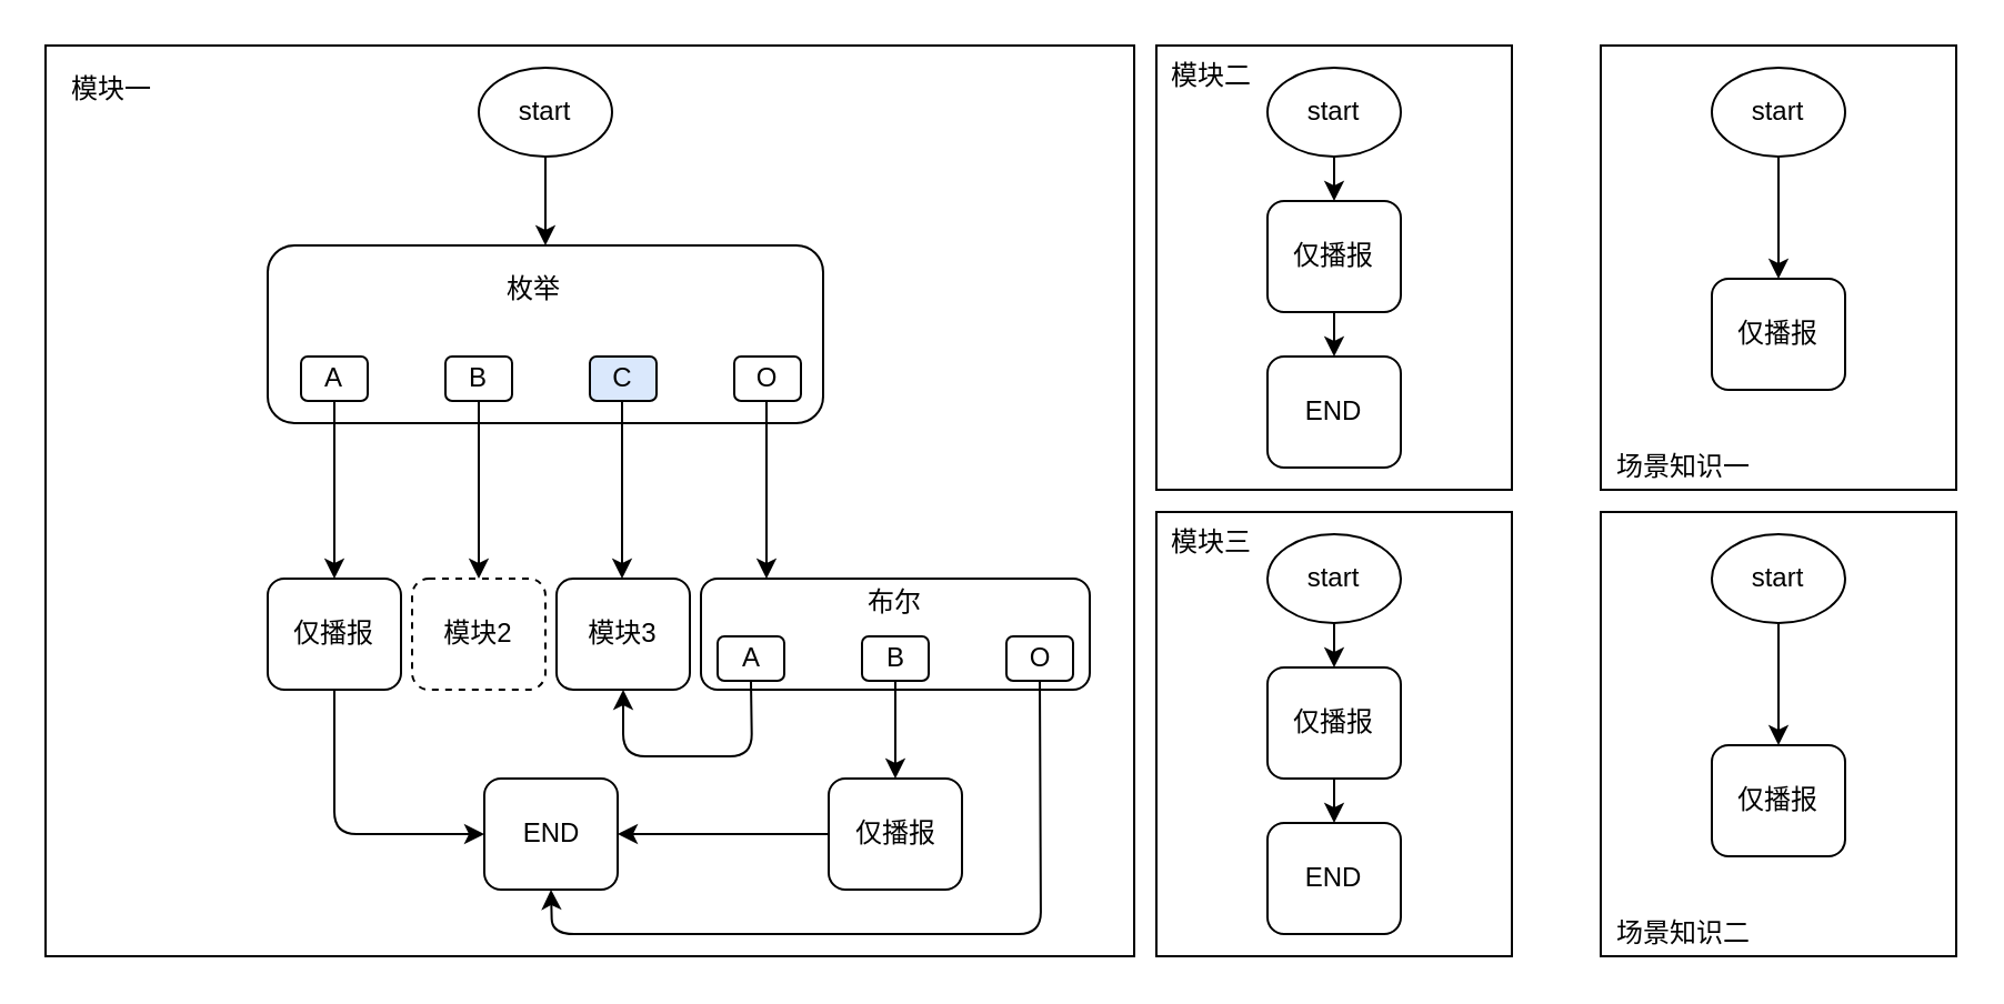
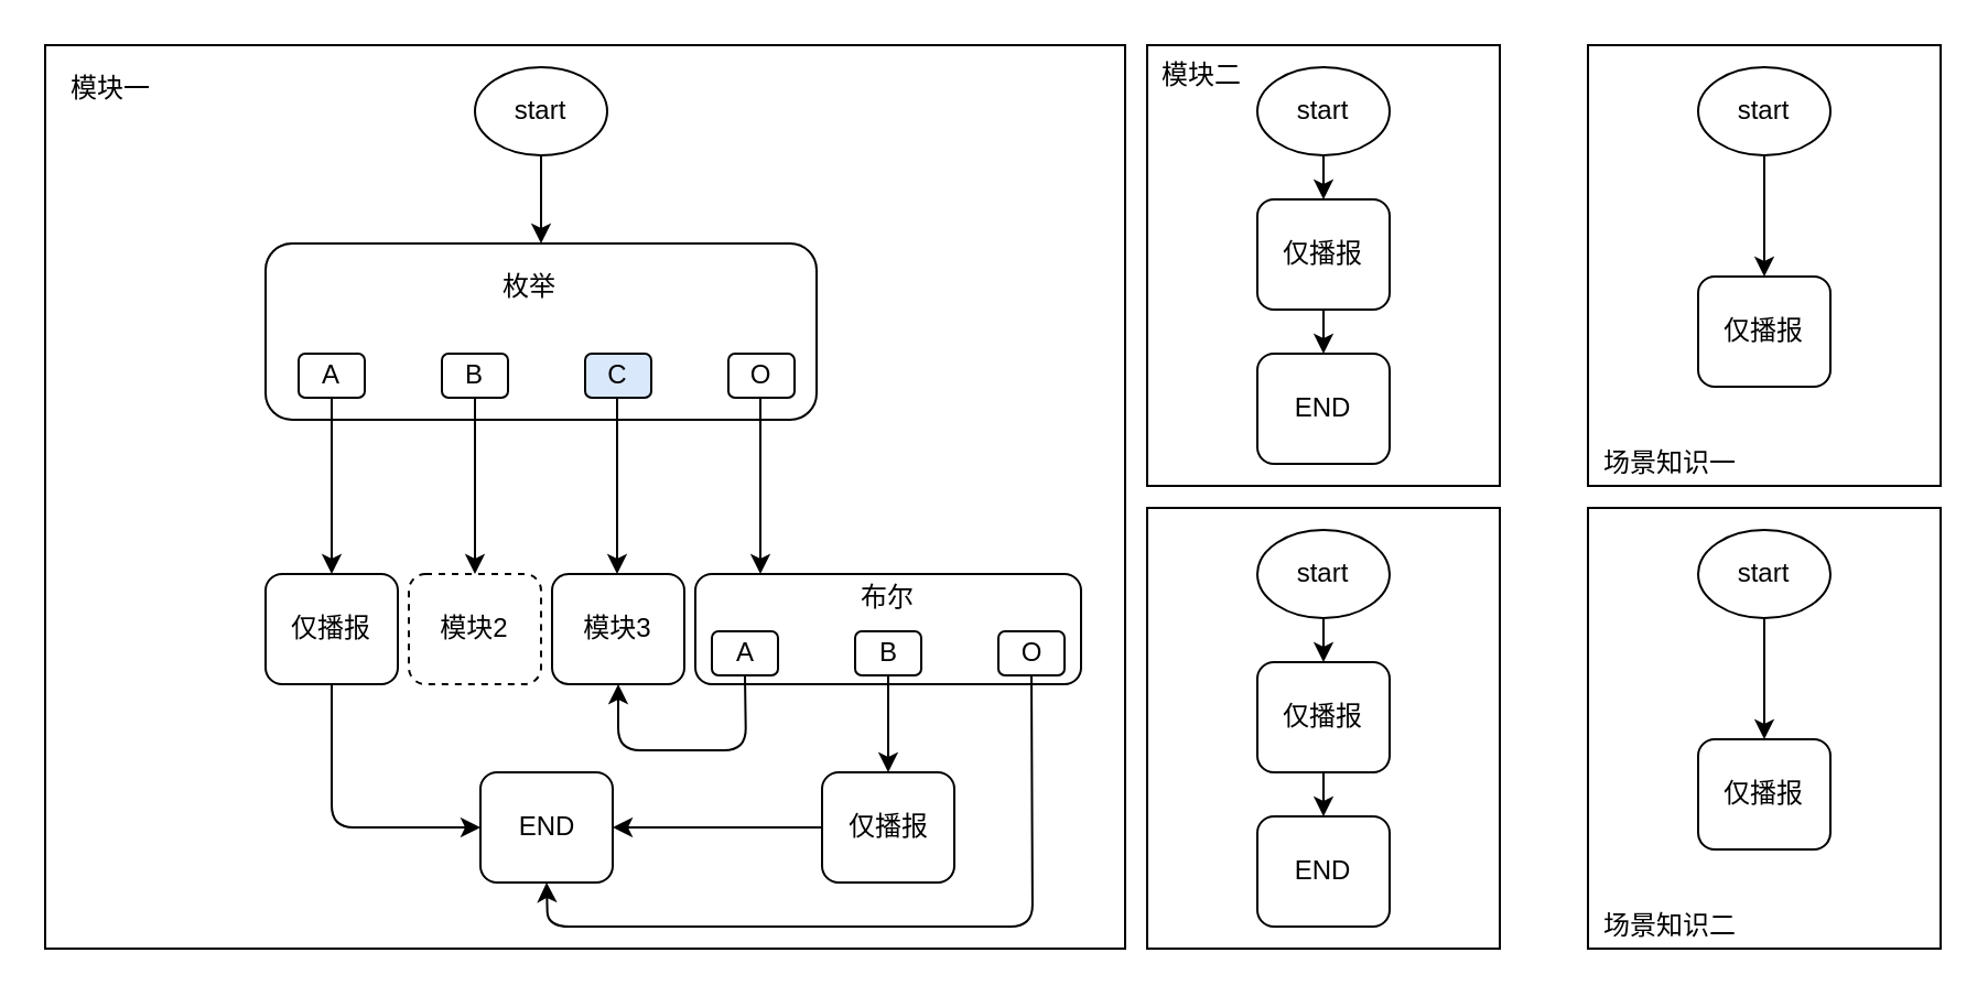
  <mxCell id="0" />
  <mxCell id="1" parent="0" />
  <mxCell id="2" value="" style="rounded=0;whiteSpace=wrap;html=1;" vertex="1" parent="1"><mxGeometry x="20" y="20" width="490" height="410" as="geometry" /></mxCell>
  <mxCell id="3" value="start" style="ellipse;whiteSpace=wrap;html=1;" vertex="1" parent="1"><mxGeometry x="215" y="30" width="60" height="40" as="geometry" /></mxCell>
  <mxCell id="4" value="" style="rounded=1;whiteSpace=wrap;html=1;" vertex="1" parent="1"><mxGeometry x="120" y="110" width="250" height="80" as="geometry" /></mxCell>
  <mxCell id="5" value="A" style="rounded=1;whiteSpace=wrap;html=1;" vertex="1" parent="1"><mxGeometry x="135" y="160" width="30" height="20" as="geometry" /></mxCell>
  <mxCell id="6" value="B" style="rounded=1;whiteSpace=wrap;html=1;" vertex="1" parent="1"><mxGeometry x="200" y="160" width="30" height="20" as="geometry" /></mxCell>
  <mxCell id="7" value="C" style="rounded=1;whiteSpace=wrap;html=1;fillColor=#dae8fc;" vertex="1" parent="1"><mxGeometry x="265" y="160" width="30" height="20" as="geometry" /></mxCell>
  <mxCell id="8" value="O" style="rounded=1;whiteSpace=wrap;html=1;" vertex="1" parent="1"><mxGeometry x="330" y="160" width="30" height="20" as="geometry" /></mxCell>
  <mxCell id="9" value="枚举" style="text;html=1;strokeColor=none;fillColor=none;align=center;verticalAlign=middle;whiteSpace=wrap;rounded=0;" vertex="1" parent="1"><mxGeometry x="220" y="120" width="40" height="20" as="geometry" /></mxCell>
  <mxCell id="10" value="" style="endArrow=classic;html=1;exitX=0.5;exitY=1;exitDx=0;exitDy=0;entryX=0.5;entryY=0;entryDx=0;entryDy=0;" edge="1" parent="1" source="3" target="4"><mxGeometry width="50" height="50" relative="1" as="geometry"><mxPoint x="280" y="240" as="sourcePoint" /><mxPoint x="330" y="190" as="targetPoint" /></mxGeometry></mxCell>
  <mxCell id="11" value="仅播报" style="rounded=1;whiteSpace=wrap;html=1;" vertex="1" parent="1"><mxGeometry x="120" y="260" width="60" height="50" as="geometry" /></mxCell>
  <mxCell id="12" value="" style="endArrow=classic;html=1;exitX=0.5;exitY=1;exitDx=0;exitDy=0;entryX=0.5;entryY=0;entryDx=0;entryDy=0;" edge="1" parent="1" source="5" target="11"><mxGeometry width="50" height="50" relative="1" as="geometry"><mxPoint x="220" y="440" as="sourcePoint" /><mxPoint x="270" y="390" as="targetPoint" /></mxGeometry></mxCell>
  <mxCell id="13" value="模块2" style="rounded=1;whiteSpace=wrap;html=1;dashed=1;" vertex="1" parent="1"><mxGeometry x="185" y="260" width="60" height="50" as="geometry" /></mxCell>
  <mxCell id="14" value="" style="endArrow=classic;html=1;exitX=0.5;exitY=1;exitDx=0;exitDy=0;entryX=0.5;entryY=0;entryDx=0;entryDy=0;" edge="1" parent="1" source="6" target="13"><mxGeometry width="50" height="50" relative="1" as="geometry"><mxPoint x="175" y="190" as="sourcePoint" /><mxPoint x="175" y="270" as="targetPoint" /></mxGeometry></mxCell>
  <mxCell id="15" value="模块3" style="rounded=1;whiteSpace=wrap;html=1;" vertex="1" parent="1"><mxGeometry x="250" y="260" width="60" height="50" as="geometry" /></mxCell>
  <mxCell id="16" value="" style="endArrow=classic;html=1;exitX=0.5;exitY=1;exitDx=0;exitDy=0;entryX=0.5;entryY=0;entryDx=0;entryDy=0;" edge="1" parent="1"><mxGeometry width="50" height="50" relative="1" as="geometry"><mxPoint x="279.5" y="180" as="sourcePoint" /><mxPoint x="279.5" y="260" as="targetPoint" /></mxGeometry></mxCell>
  <mxCell id="17" value="布尔&lt;br&gt;&lt;br&gt;&lt;br&gt;" style="rounded=1;whiteSpace=wrap;html=1;" vertex="1" parent="1"><mxGeometry x="315" y="260" width="175" height="50" as="geometry" /></mxCell>
  <mxCell id="18" value="" style="endArrow=classic;html=1;exitX=0.5;exitY=1;exitDx=0;exitDy=0;entryX=0.5;entryY=0;entryDx=0;entryDy=0;" edge="1" parent="1"><mxGeometry width="50" height="50" relative="1" as="geometry"><mxPoint x="344.5" y="180" as="sourcePoint" /><mxPoint x="344.5" y="260" as="targetPoint" /></mxGeometry></mxCell>
  <mxCell id="19" value="END" style="rounded=1;whiteSpace=wrap;html=1;" vertex="1" parent="1"><mxGeometry x="217.5" y="350" width="60" height="50" as="geometry" /></mxCell>
  <mxCell id="20" value="" style="endArrow=classic;html=1;exitX=0.5;exitY=1;exitDx=0;exitDy=0;entryX=0;entryY=0.5;entryDx=0;entryDy=0;" edge="1" parent="1" source="11" target="19"><mxGeometry width="50" height="50" relative="1" as="geometry"><mxPoint x="149.5" y="340" as="sourcePoint" /><mxPoint x="149.5" y="420" as="targetPoint" /><Array as="points"><mxPoint x="150" y="375" /></Array></mxGeometry></mxCell>
  <mxCell id="21" value="A" style="rounded=1;whiteSpace=wrap;html=1;" vertex="1" parent="1"><mxGeometry x="322.5" y="286" width="30" height="20" as="geometry" /></mxCell>
  <mxCell id="22" value="B" style="rounded=1;whiteSpace=wrap;html=1;" vertex="1" parent="1"><mxGeometry x="387.5" y="286" width="30" height="20" as="geometry" /></mxCell>
  <mxCell id="23" value="O" style="rounded=1;whiteSpace=wrap;html=1;" vertex="1" parent="1"><mxGeometry x="452.5" y="286" width="30" height="20" as="geometry" /></mxCell>
  <mxCell id="24" value="" style="endArrow=classic;html=1;exitX=0.5;exitY=1;exitDx=0;exitDy=0;entryX=0.5;entryY=1;entryDx=0;entryDy=0;" edge="1" parent="1" source="21" target="15"><mxGeometry width="50" height="50" relative="1" as="geometry"><mxPoint x="337" y="380" as="sourcePoint" /><mxPoint x="337" y="460" as="targetPoint" /><Array as="points"><mxPoint x="338" y="340" /><mxPoint x="280" y="340" /></Array></mxGeometry></mxCell>
  <mxCell id="25" value="仅播报" style="rounded=1;whiteSpace=wrap;html=1;" vertex="1" parent="1"><mxGeometry x="372.5" y="350" width="60" height="50" as="geometry" /></mxCell>
  <mxCell id="26" value="" style="endArrow=classic;html=1;exitX=0.5;exitY=1;exitDx=0;exitDy=0;" edge="1" parent="1" source="22" target="25"><mxGeometry width="50" height="50" relative="1" as="geometry"><mxPoint x="360" y="335" as="sourcePoint" /><mxPoint x="360" y="415" as="targetPoint" /></mxGeometry></mxCell>
  <mxCell id="27" value="" style="endArrow=classic;html=1;exitX=0;exitY=0.5;exitDx=0;exitDy=0;entryX=1;entryY=0.5;entryDx=0;entryDy=0;" edge="1" parent="1" source="25" target="19"><mxGeometry width="50" height="50" relative="1" as="geometry"><mxPoint x="337" y="380" as="sourcePoint" /><mxPoint x="337" y="424" as="targetPoint" /></mxGeometry></mxCell>
  <mxCell id="28" value="" style="endArrow=classic;html=1;exitX=0.5;exitY=1;exitDx=0;exitDy=0;entryX=0.5;entryY=1;entryDx=0;entryDy=0;" edge="1" parent="1" source="23" target="19"><mxGeometry width="50" height="50" relative="1" as="geometry"><mxPoint x="467" y="340" as="sourcePoint" /><mxPoint x="467" y="384" as="targetPoint" /><Array as="points"><mxPoint x="468" y="420" /><mxPoint x="248" y="420" /></Array></mxGeometry></mxCell>
  <mxCell id="29" value="模块一" style="text;html=1;strokeColor=none;fillColor=none;align=center;verticalAlign=middle;whiteSpace=wrap;rounded=0;" vertex="1" parent="1"><mxGeometry x="30" y="30" width="40" height="20" as="geometry" /></mxCell>
  <mxCell id="30" value="" style="rounded=0;whiteSpace=wrap;html=1;" vertex="1" parent="1"><mxGeometry x="520" y="20" width="160" height="200" as="geometry" /></mxCell>
  <mxCell id="31" value="模块二" style="text;html=1;strokeColor=none;fillColor=none;align=center;verticalAlign=middle;whiteSpace=wrap;rounded=0;" vertex="1" parent="1"><mxGeometry x="525" y="24" width="40" height="20" as="geometry" /></mxCell>
  <mxCell id="32" value="start" style="ellipse;whiteSpace=wrap;html=1;" vertex="1" parent="1"><mxGeometry x="570" y="30" width="60" height="40" as="geometry" /></mxCell>
  <mxCell id="33" value="仅播报" style="rounded=1;whiteSpace=wrap;html=1;" vertex="1" parent="1"><mxGeometry x="570" y="90" width="60" height="50" as="geometry" /></mxCell>
  <mxCell id="34" value="END" style="rounded=1;whiteSpace=wrap;html=1;" vertex="1" parent="1"><mxGeometry x="570" y="160" width="60" height="50" as="geometry" /></mxCell>
  <mxCell id="35" value="" style="endArrow=classic;html=1;exitX=0.5;exitY=1;exitDx=0;exitDy=0;entryX=0.5;entryY=0;entryDx=0;entryDy=0;" edge="1" parent="1" source="32" target="33"><mxGeometry width="50" height="50" relative="1" as="geometry"><mxPoint x="630" y="70" as="sourcePoint" /><mxPoint x="630" y="110" as="targetPoint" /></mxGeometry></mxCell>
  <mxCell id="36" value="" style="endArrow=classic;html=1;exitX=0.5;exitY=1;exitDx=0;exitDy=0;entryX=0.5;entryY=0;entryDx=0;entryDy=0;" edge="1" parent="1" source="33" target="34"><mxGeometry width="50" height="50" relative="1" as="geometry"><mxPoint x="610" y="80" as="sourcePoint" /><mxPoint x="610" y="115" as="targetPoint" /></mxGeometry></mxCell>
  <mxCell id="37" value="" style="rounded=0;whiteSpace=wrap;html=1;" vertex="1" parent="1"><mxGeometry x="520" y="230" width="160" height="200" as="geometry" /></mxCell>
- <mxCell id="38" value="模块三" style="text;html=1;strokeColor=none;fillColor=none;align=center;verticalAlign=middle;whiteSpace=wrap;rounded=0;" vertex="1" parent="1"><mxGeometry x="525" y="234" width="40" height="20" as="geometry" /></mxCell>
  <mxCell id="39" value="start" style="ellipse;whiteSpace=wrap;html=1;" vertex="1" parent="1"><mxGeometry x="570" y="240" width="60" height="40" as="geometry" /></mxCell>
  <mxCell id="40" value="仅播报" style="rounded=1;whiteSpace=wrap;html=1;" vertex="1" parent="1"><mxGeometry x="570" y="300" width="60" height="50" as="geometry" /></mxCell>
  <mxCell id="41" value="END" style="rounded=1;whiteSpace=wrap;html=1;" vertex="1" parent="1"><mxGeometry x="570" y="370" width="60" height="50" as="geometry" /></mxCell>
  <mxCell id="42" value="" style="endArrow=classic;html=1;exitX=0.5;exitY=1;exitDx=0;exitDy=0;entryX=0.5;entryY=0;entryDx=0;entryDy=0;" edge="1" parent="1" source="39" target="40"><mxGeometry width="50" height="50" relative="1" as="geometry"><mxPoint x="630" y="280" as="sourcePoint" /><mxPoint x="630" y="320" as="targetPoint" /></mxGeometry></mxCell>
  <mxCell id="43" value="" style="endArrow=classic;html=1;exitX=0.5;exitY=1;exitDx=0;exitDy=0;entryX=0.5;entryY=0;entryDx=0;entryDy=0;" edge="1" parent="1" source="40" target="41"><mxGeometry width="50" height="50" relative="1" as="geometry"><mxPoint x="610" y="290" as="sourcePoint" /><mxPoint x="610" y="325" as="targetPoint" /></mxGeometry></mxCell>
  <mxCell id="44" value="" style="rounded=0;whiteSpace=wrap;html=1;" vertex="1" parent="1"><mxGeometry x="720" y="20" width="160" height="200" as="geometry" /></mxCell>
  <mxCell id="45" value="场景知识一" style="text;html=1;strokeColor=none;fillColor=none;align=center;verticalAlign=middle;whiteSpace=wrap;rounded=0;" vertex="1" parent="1"><mxGeometry x="720" y="200" width="75" height="20" as="geometry" /></mxCell>
  <mxCell id="46" value="start" style="ellipse;whiteSpace=wrap;html=1;" vertex="1" parent="1"><mxGeometry x="770" y="30" width="60" height="40" as="geometry" /></mxCell>
  <mxCell id="47" value="仅播报" style="rounded=1;whiteSpace=wrap;html=1;" vertex="1" parent="1"><mxGeometry x="770" y="125" width="60" height="50" as="geometry" /></mxCell>
  <mxCell id="48" value="" style="endArrow=classic;html=1;exitX=0.5;exitY=1;exitDx=0;exitDy=0;entryX=0.5;entryY=0;entryDx=0;entryDy=0;" edge="1" parent="1" source="46" target="47"><mxGeometry width="50" height="50" relative="1" as="geometry"><mxPoint x="830" y="70" as="sourcePoint" /><mxPoint x="830" y="110" as="targetPoint" /></mxGeometry></mxCell>
  <mxCell id="49" value="" style="rounded=0;whiteSpace=wrap;html=1;" vertex="1" parent="1"><mxGeometry x="720" y="230" width="160" height="200" as="geometry" /></mxCell>
  <mxCell id="50" value="场景知识二" style="text;html=1;strokeColor=none;fillColor=none;align=center;verticalAlign=middle;whiteSpace=wrap;rounded=0;" vertex="1" parent="1"><mxGeometry x="725" y="410" width="65" height="20" as="geometry" /></mxCell>
  <mxCell id="51" value="start" style="ellipse;whiteSpace=wrap;html=1;" vertex="1" parent="1"><mxGeometry x="770" y="240" width="60" height="40" as="geometry" /></mxCell>
  <mxCell id="52" value="仅播报" style="rounded=1;whiteSpace=wrap;html=1;" vertex="1" parent="1"><mxGeometry x="770" y="335" width="60" height="50" as="geometry" /></mxCell>
  <mxCell id="53" value="" style="endArrow=classic;html=1;exitX=0.5;exitY=1;exitDx=0;exitDy=0;entryX=0.5;entryY=0;entryDx=0;entryDy=0;" edge="1" parent="1" source="51" target="52"><mxGeometry width="50" height="50" relative="1" as="geometry"><mxPoint x="830" y="280" as="sourcePoint" /><mxPoint x="830" y="320" as="targetPoint" /></mxGeometry></mxCell>
